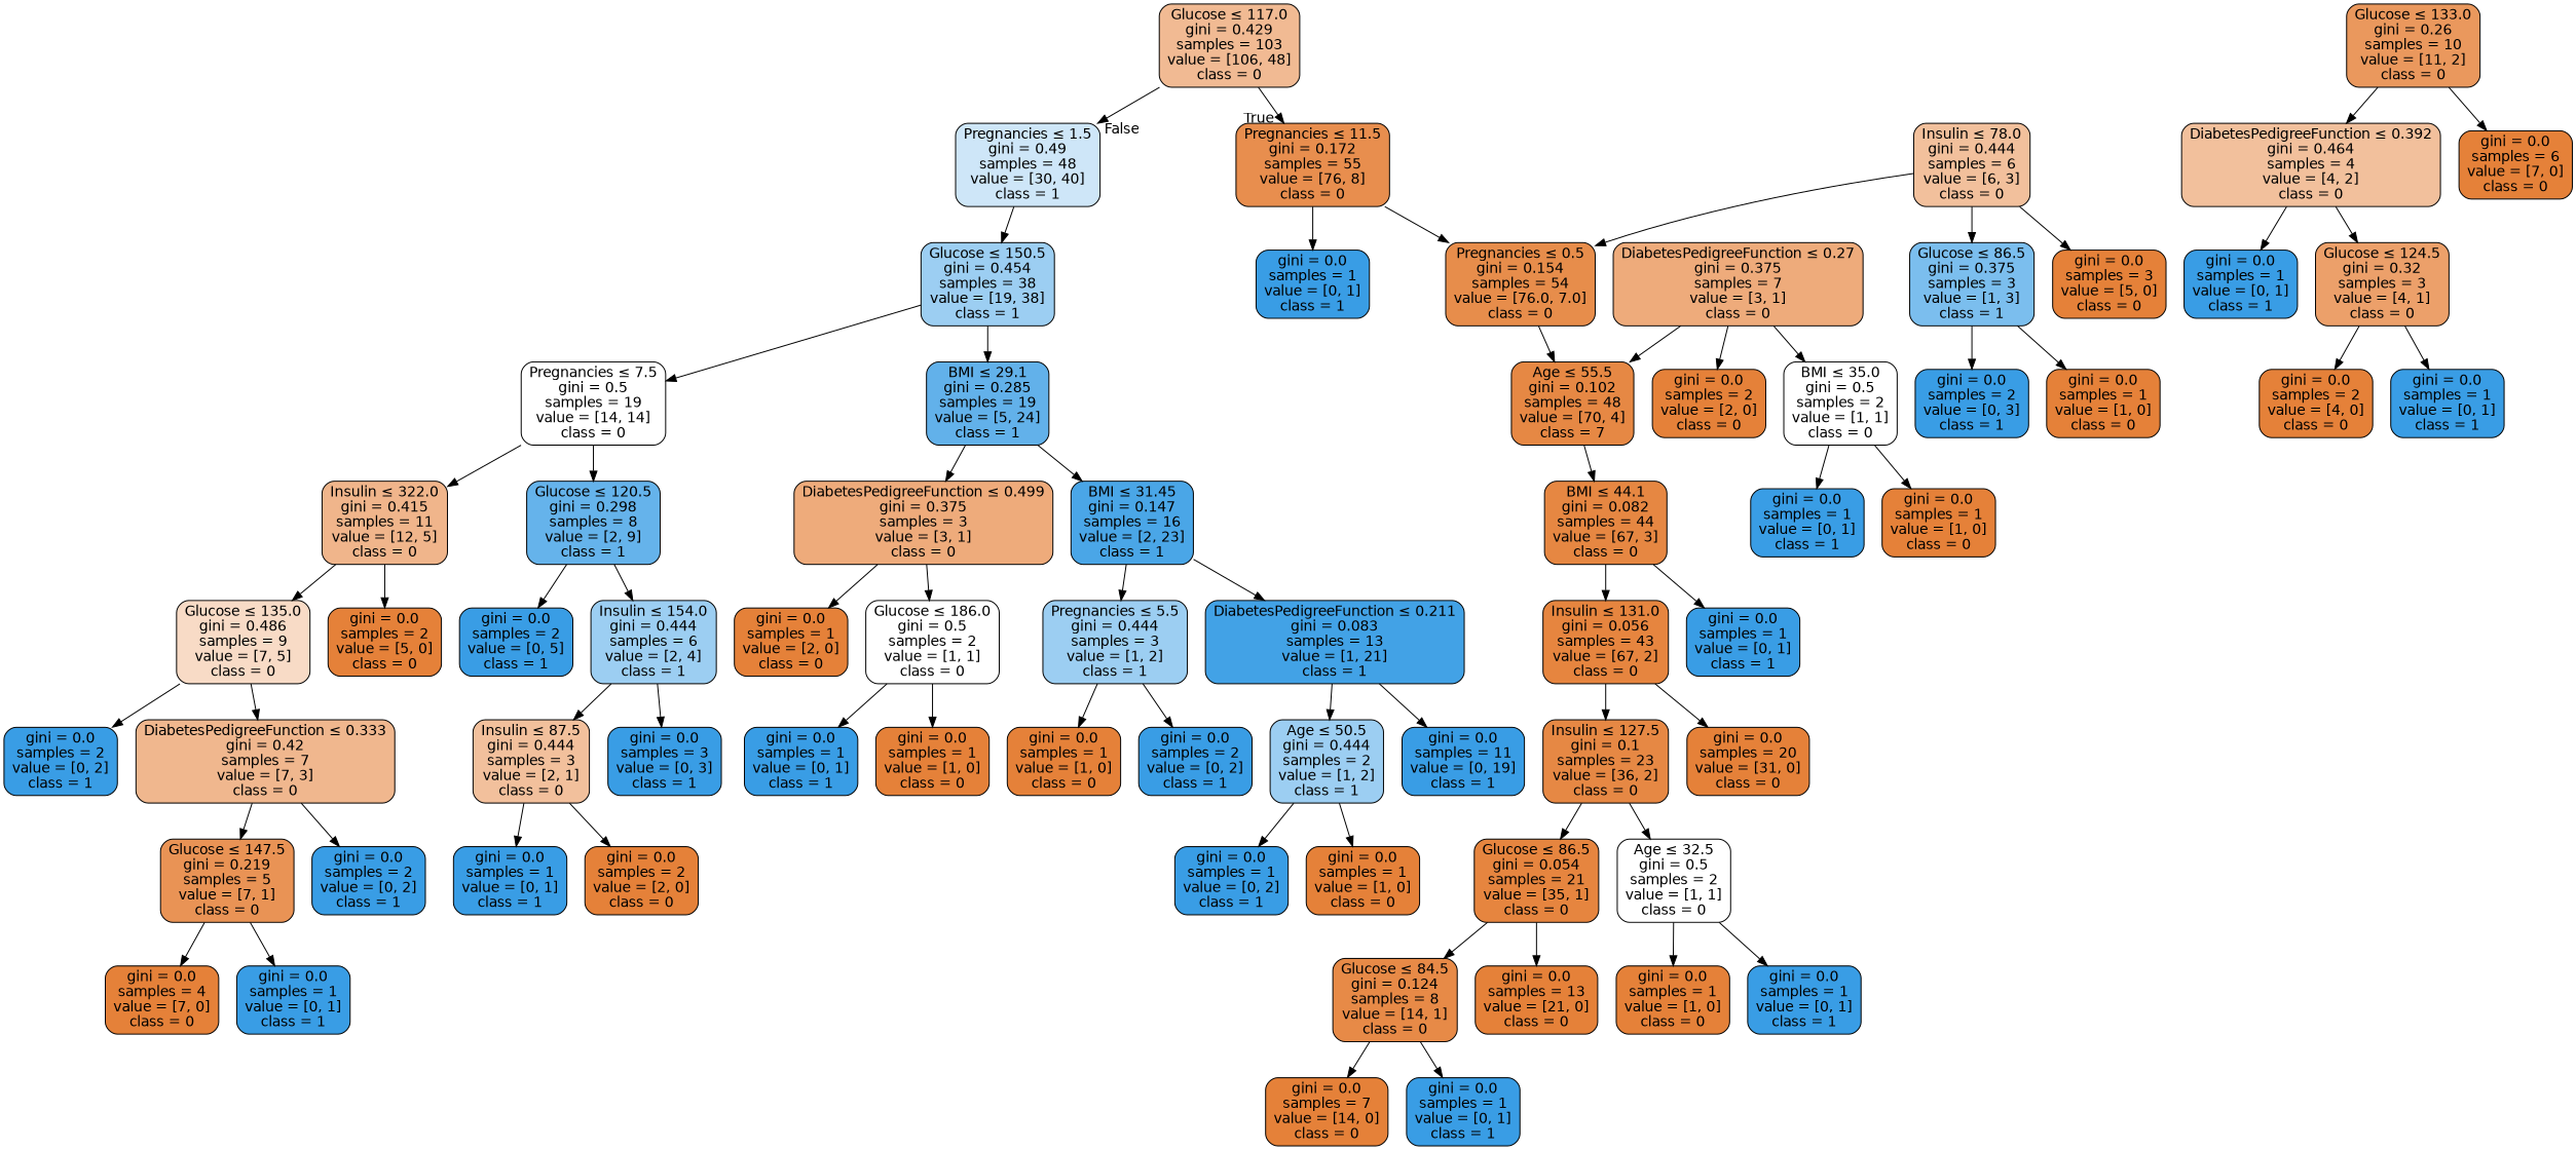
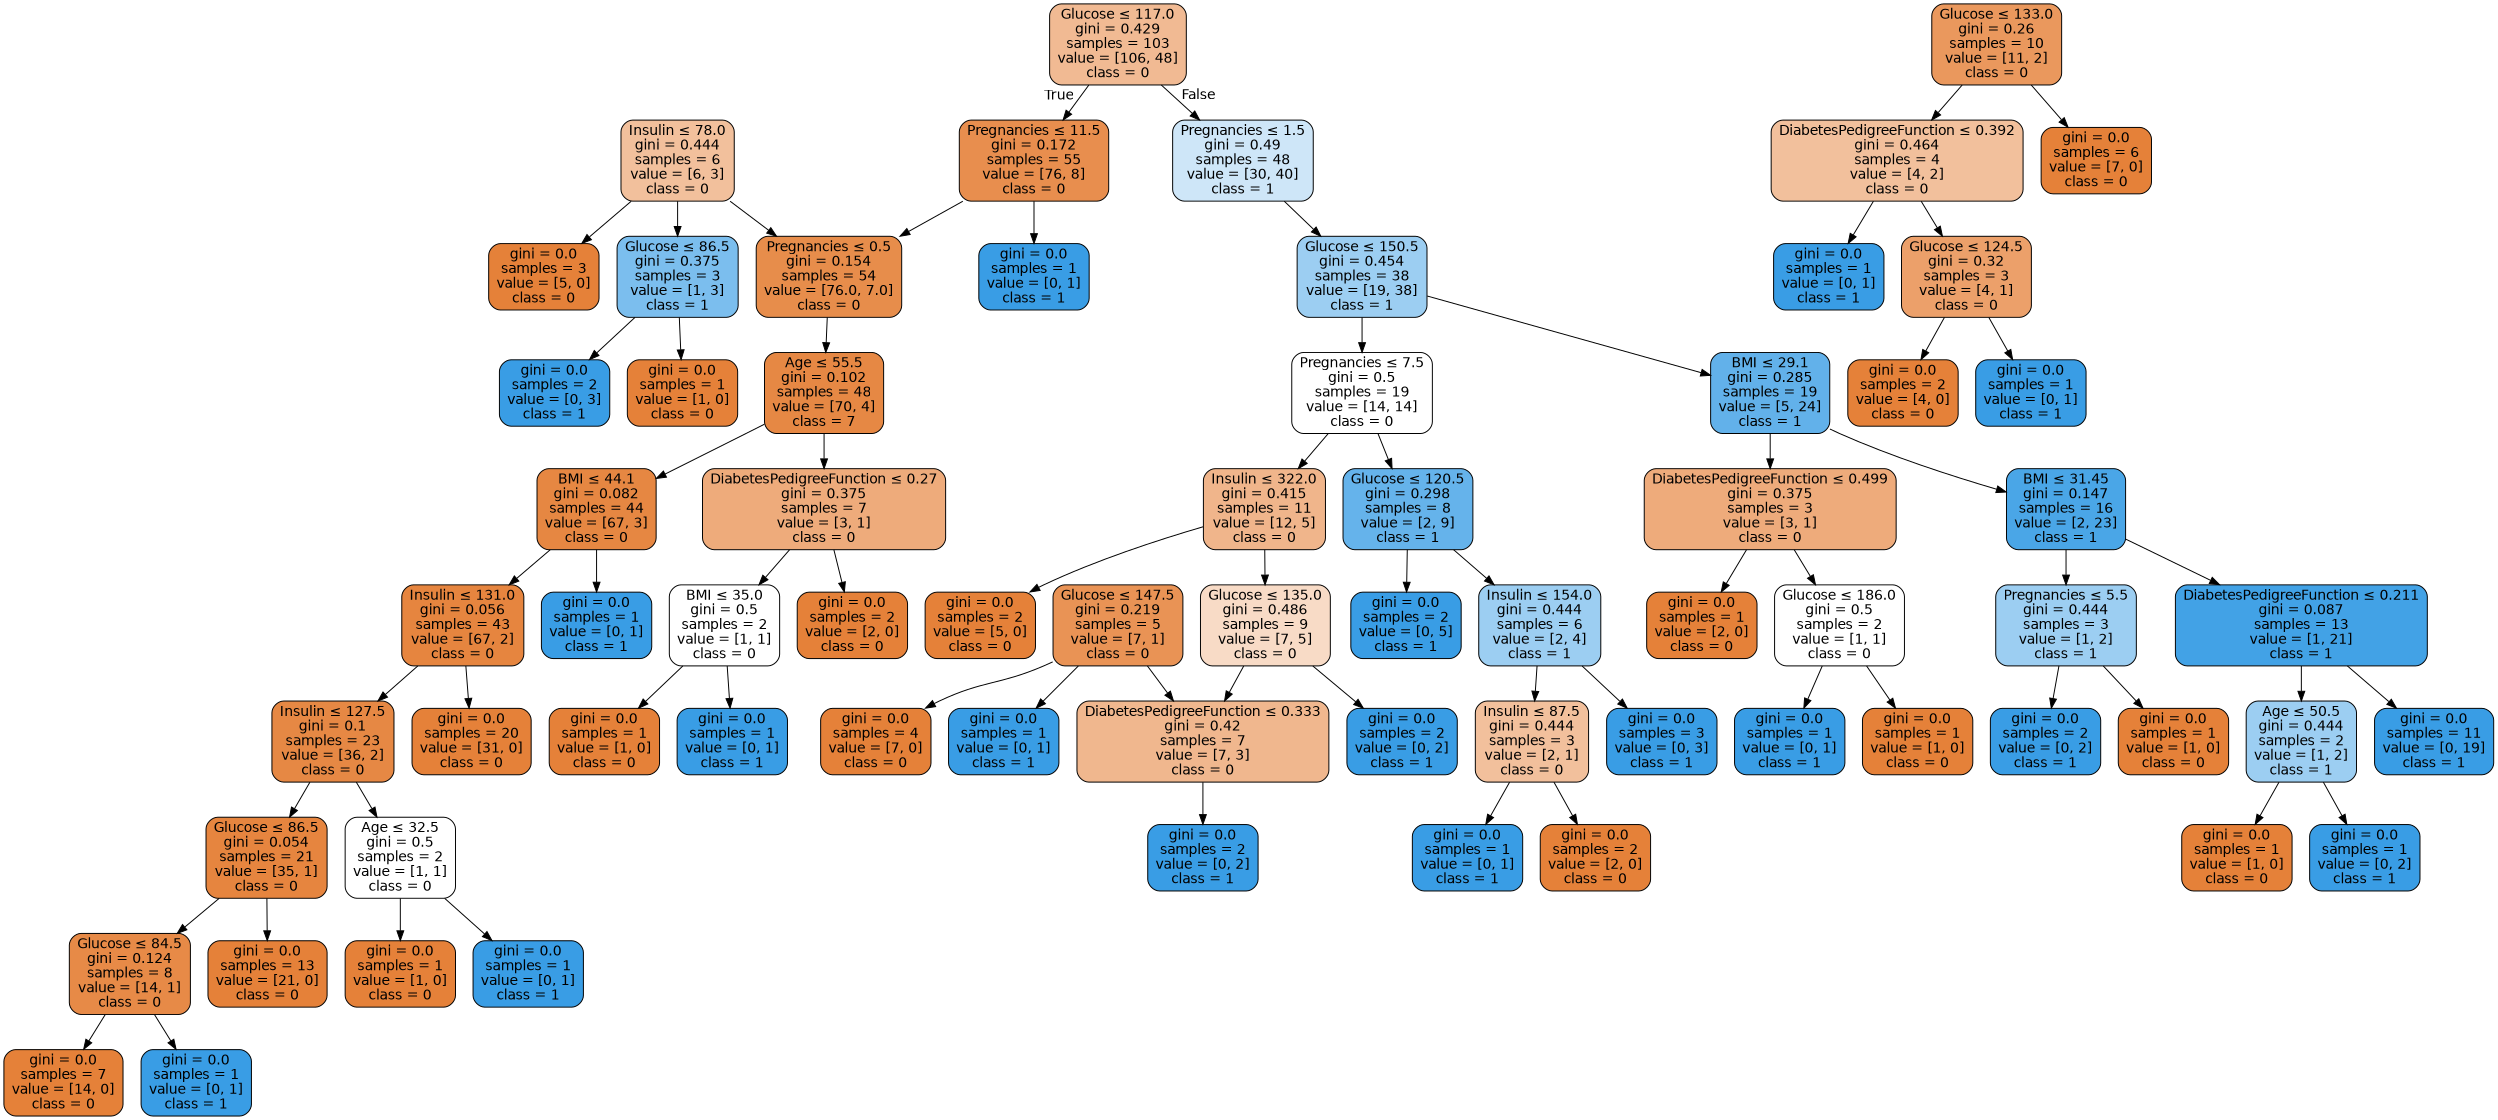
  digraph {
    node [color=black fillcolor="#399de5" fontname=helvetica shape=box style="filled, rounded"]
    edge [fontname=helvetica]
    n1 [fillcolor="#f1ba93" label=<Glucose &le; 117.0<br/>gini = 0.429<br/>samples = 103<br/>value = [106, 48]<br/>class = 0>]
    n2 [fillcolor="#e88e4e" label=<Pregnancies &le; 11.5<br/>gini = 0.172<br/>samples = 55<br/>value = [76, 8]<br/>class = 0>]
    n3 [fillcolor="#cee6f8" label=<Pregnancies &le; 1.5<br/>gini = 0.49<br/>samples = 48<br/>value = [30, 40]<br/>class = 1>]
    n4 [fillcolor="#e78d4b" label=<Pregnancies &le; 0.5<br/>gini = 0.154<br/>samples = 54<br/>value = [76.0, 7.0]<br/>class = 0>]
    n5 [label=<gini = 0.0<br/>samples = 1<br/>value = [0, 1]<br/>class = 1>]
    n6 [fillcolor="#9ccef2" label=<Glucose &le; 150.5<br/>gini = 0.454<br/>samples = 38<br/>value = [19, 38]<br/>class = 1>]
    n7 [fillcolor="#e68844" label=<Age &le; 55.5<br/>gini = 0.102<br/>samples = 48<br/>value = [70, 4]<br/>class = 7>]
    n8 [fillcolor="#f2c09c" label=<Insulin &le; 78.0<br/>gini = 0.444<br/>samples = 6<br/>value = [6, 3]<br/>class = 0>]
    n9 [fillcolor="#7bbeee" label=<Glucose &le; 86.5<br/>gini = 0.375<br/>samples = 3<br/>value = [1, 3]<br/>class = 1>]
    n10 [fillcolor="#e58139" label=<gini = 0.0<br/>samples = 3<br/>value = [5, 0]<br/>class = 0>]
    n11 [fillcolor="#e68742" label=<BMI &le; 44.1<br/>gini = 0.082<br/>samples = 44<br/>value = [67, 3]<br/>class = 0>]
    n12 [fillcolor="#eeab7b" label=<DiabetesPedigreeFunction &le; 0.27<br/>gini = 0.375<br/>samples = 7<br/>value = [3, 1]<br/>class = 0>]
    n13 [fillcolor="#e58139" label=<gini = 0.0<br/>samples = 1<br/>value = [1, 0]<br/>class = 0>]
    n14 [label=<gini = 0.0<br/>samples = 2<br/>value = [0, 3]<br/>class = 1>]
    n15 [fillcolor="#e6853f" label=<Insulin &le; 131.0<br/>gini = 0.056<br/>samples = 43<br/>value = [67, 2]<br/>class = 0>]
    n16 [label=<gini = 0.0<br/>samples = 1<br/>value = [0, 1]<br/>class = 1>]
    n17 [fillcolor="#ffffff" label=<BMI &le; 35.0<br/>gini = 0.5<br/>samples = 2<br/>value = [1, 1]<br/>class = 0>]
    n18 [fillcolor="#e58139" label=<gini = 0.0<br/>samples = 2<br/>value = [2, 0]<br/>class = 0>]
    n19 [fillcolor="#e68844" label=<Insulin &le; 127.5<br/>gini = 0.1<br/>samples = 23<br/>value = [36, 2]<br/>class = 0>]
    n20 [fillcolor="#e58139" label=<gini = 0.0<br/>samples = 20<br/>value = [31, 0]<br/>class = 0>]
    n21 [fillcolor="#e6853f" label=<Glucose &le; 86.5<br/>gini = 0.054<br/>samples = 21<br/>value = [35, 1]<br/>class = 0>]
    n22 [fillcolor="#ffffff" label=<Age &le; 32.5<br/>gini = 0.5<br/>samples = 2<br/>value = [1, 1]<br/>class = 0>]
    n23 [fillcolor="#e78a47" label=<Glucose &le; 84.5<br/>gini = 0.124<br/>samples = 8<br/>value = [14, 1]<br/>class = 0>]
    n24 [fillcolor="#e58139" label=<gini = 0.0<br/>samples = 13<br/>value = [21, 0]<br/>class = 0>]
    n25 [fillcolor="#e58139" label=<gini = 0.0<br/>samples = 1<br/>value = [1, 0]<br/>class = 0>]
    n26 [label=<gini = 0.0<br/>samples = 1<br/>value = [0, 1]<br/>class = 1>]
    n27 [fillcolor="#e58139" label=<gini = 0.0<br/>samples = 7<br/>value = [14, 0]<br/>class = 0>]
    n28 [label=<gini = 0.0<br/>samples = 1<br/>value = [0, 1]<br/>class = 1>]
    n29 [fillcolor="#e58139" label=<gini = 0.0<br/>samples = 1<br/>value = [1, 0]<br/>class = 0>]
    n30 [label=<gini = 0.0<br/>samples = 1<br/>value = [0, 1]<br/>class = 1>]
    n31 [fillcolor="#ea985d" label=<Glucose &le; 133.0<br/>gini = 0.26<br/>samples = 10<br/>value = [11, 2]<br/>class = 0>]
    n32 [fillcolor="#f2c09c" label=<DiabetesPedigreeFunction &le; 0.392<br/>gini = 0.464<br/>samples = 4<br/>value = [4, 2]<br/>class = 0>]
    n33 [fillcolor="#e58139" label=<gini = 0.0<br/>samples = 6<br/>value = [7, 0]<br/>class = 0>]
    n34 [fillcolor="#ffffff" label=<Pregnancies &le; 7.5<br/>gini = 0.5<br/>samples = 19<br/>value = [14, 14]<br/>class = 0>]
    n35 [fillcolor="#62b1ea" label=<BMI &le; 29.1<br/>gini = 0.285<br/>samples = 19<br/>value = [5, 24]<br/>class = 1>]
    n36 [label=<gini = 0.0<br/>samples = 1<br/>value = [0, 1]<br/>class = 1>]
    n37 [fillcolor="#eca06a" label=<Glucose &le; 124.5<br/>gini = 0.32<br/>samples = 3<br/>value = [4, 1]<br/>class = 0>]
    n38 [fillcolor="#e58139" label=<gini = 0.0<br/>samples = 2<br/>value = [4, 0]<br/>class = 0>]
    n39 [label=<gini = 0.0<br/>samples = 1<br/>value = [0, 1]<br/>class = 1>]
    n40 [fillcolor="#f0b58b" label=<Insulin &le; 322.0<br/>gini = 0.415<br/>samples = 11<br/>value = [12, 5]<br/>class = 0>]
    n41 [fillcolor="#65b3eb" label=<Glucose &le; 120.5<br/>gini = 0.298<br/>samples = 8<br/>value = [2, 9]<br/>class = 1>]
    n42 [fillcolor="#eeab7b" label=<DiabetesPedigreeFunction &le; 0.499<br/>gini = 0.375<br/>samples = 3<br/>value = [3, 1]<br/>class = 0>]
    n43 [fillcolor="#4aa6e7" label=<BMI &le; 31.45<br/>gini = 0.147<br/>samples = 16<br/>value = [2, 23]<br/>class = 1>]
    n44 [fillcolor="#f8dbc6" label=<Glucose &le; 135.0<br/>gini = 0.486<br/>samples = 9<br/>value = [7, 5]<br/>class = 0>]
    n45 [fillcolor="#e58139" label=<gini = 0.0<br/>samples = 2<br/>value = [5, 0]<br/>class = 0>]
    n46 [label=<gini = 0.0<br/>samples = 2<br/>value = [0, 5]<br/>class = 1>]
    n47 [fillcolor="#9ccef2" label=<Insulin &le; 154.0<br/>gini = 0.444<br/>samples = 6<br/>value = [2, 4]<br/>class = 1>]
    n48 [label=<gini = 0.0<br/>samples = 2<br/>value = [0, 2]<br/>class = 1>]
    n49 [fillcolor="#f0b78e" label=<DiabetesPedigreeFunction &le; 0.333<br/>gini = 0.42<br/>samples = 7<br/>value = [7, 3]<br/>class = 0>]
    n50 [fillcolor="#e99355" label=<Glucose &le; 147.5<br/>gini = 0.219<br/>samples = 5<br/>value = [7, 1]<br/>class = 0>]
    n51 [label=<gini = 0.0<br/>samples = 2<br/>value = [0, 2]<br/>class = 1>]
    n52 [fillcolor="#e58139" label=<gini = 0.0<br/>samples = 4<br/>value = [7, 0]<br/>class = 0>]
    n53 [label=<gini = 0.0<br/>samples = 1<br/>value = [0, 1]<br/>class = 1>]
    n54 [fillcolor="#f2c09c" label=<Insulin &le; 87.5<br/>gini = 0.444<br/>samples = 3<br/>value = [2, 1]<br/>class = 0>]
    n55 [label=<gini = 0.0<br/>samples = 3<br/>value = [0, 3]<br/>class = 1>]
    n56 [label=<gini = 0.0<br/>samples = 1<br/>value = [0, 1]<br/>class = 1>]
    n57 [fillcolor="#e58139" label=<gini = 0.0<br/>samples = 2<br/>value = [2, 0]<br/>class = 0>]
    n58 [fillcolor="#e58139" label=<gini = 0.0<br/>samples = 1<br/>value = [2, 0]<br/>class = 0>]
    n59 [fillcolor="#ffffff" label=<Glucose &le; 186.0<br/>gini = 0.5<br/>samples = 2<br/>value = [1, 1]<br/>class = 0>]
    n60 [fillcolor="#9ccef2" label=<Pregnancies &le; 5.5<br/>gini = 0.444<br/>samples = 3<br/>value = [1, 2]<br/>class = 1>]
-   n61 [fillcolor="#42a2e6" label=<DiabetesPedigreeFunction &le; 0.211<br/>gini = 0.083<br/>samples = 13<br/>value = [1, 21]<br/>class = 1>]
+   n61 [fillcolor="#42a2e6" label=<DiabetesPedigreeFunction &le; 0.211<br/>gini = 0.087<br/>samples = 13<br/>value = [1, 21]<br/>class = 1>]
    n62 [label=<gini = 0.0<br/>samples = 1<br/>value = [0, 1]<br/>class = 1>]
    n63 [fillcolor="#e58139" label=<gini = 0.0<br/>samples = 1<br/>value = [1, 0]<br/>class = 0>]
    n64 [fillcolor="#e58139" label=<gini = 0.0<br/>samples = 1<br/>value = [1, 0]<br/>class = 0>]
    n65 [label=<gini = 0.0<br/>samples = 2<br/>value = [0, 2]<br/>class = 1>]
    n66 [fillcolor="#9ccef2" label=<Age &le; 50.5<br/>gini = 0.444<br/>samples = 2<br/>value = [1, 2]<br/>class = 1>]
    n67 [label=<gini = 0.0<br/>samples = 11<br/>value = [0, 19]<br/>class = 1>]
    n68 [label=<gini = 0.0<br/>samples = 1<br/>value = [0, 2]<br/>class = 1>]
    n69 [fillcolor="#e58139" label=<gini = 0.0<br/>samples = 1<br/>value = [1, 0]<br/>class = 0>]
    n1 -> n2 [headlabel=True labelangle=45 labeldistance=2.5]
    n1 -> n3 [headlabel=False labelangle=-45 labeldistance=2.5]
    n2 -> n4
    n2 -> n5
    n3 -> n6
    n4 -> n7
    n6 -> n34
    n6 -> n35
    n7 -> n11
-   n12 -> n7
+   n7 -> n12
    n8 -> n4
    n8 -> n9
    n8 -> n10
    n9 -> n13
    n9 -> n14
    n11 -> n15
    n11 -> n16
    n12 -> n17
    n12 -> n18
    n15 -> n19
    n15 -> n20
    n17 -> n29
    n17 -> n30
    n19 -> n21
    n19 -> n22
    n21 -> n23
    n21 -> n24
    n22 -> n25
    n22 -> n26
    n23 -> n27
    n23 -> n28
    n31 -> n32
    n31 -> n33
    n32 -> n36
    n32 -> n37
    n34 -> n40
    n34 -> n41
    n35 -> n42
    n35 -> n43
    n37 -> n38
    n37 -> n39
    n40 -> n44
    n40 -> n45
    n41 -> n46
    n41 -> n47
    n42 -> n58
    n42 -> n59
    n43 -> n60
    n43 -> n61
    n44 -> n48
    n44 -> n49
    n47 -> n54
    n47 -> n55
-   n49 -> n50
+   n50 -> n49
    n49 -> n51
    n50 -> n52
    n50 -> n53
    n54 -> n56
    n54 -> n57
    n59 -> n62
    n59 -> n63
    n60 -> n64
    n60 -> n65
    n61 -> n66
    n61 -> n67
    n66 -> n68
    n66 -> n69
  }
